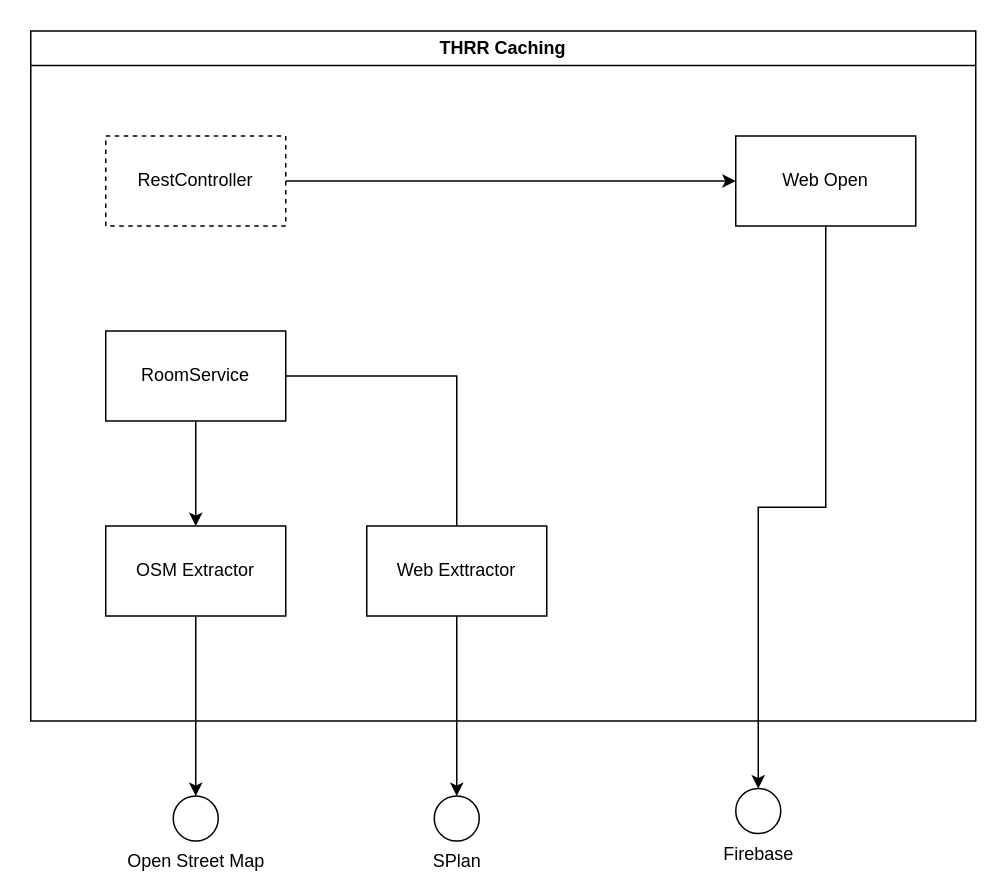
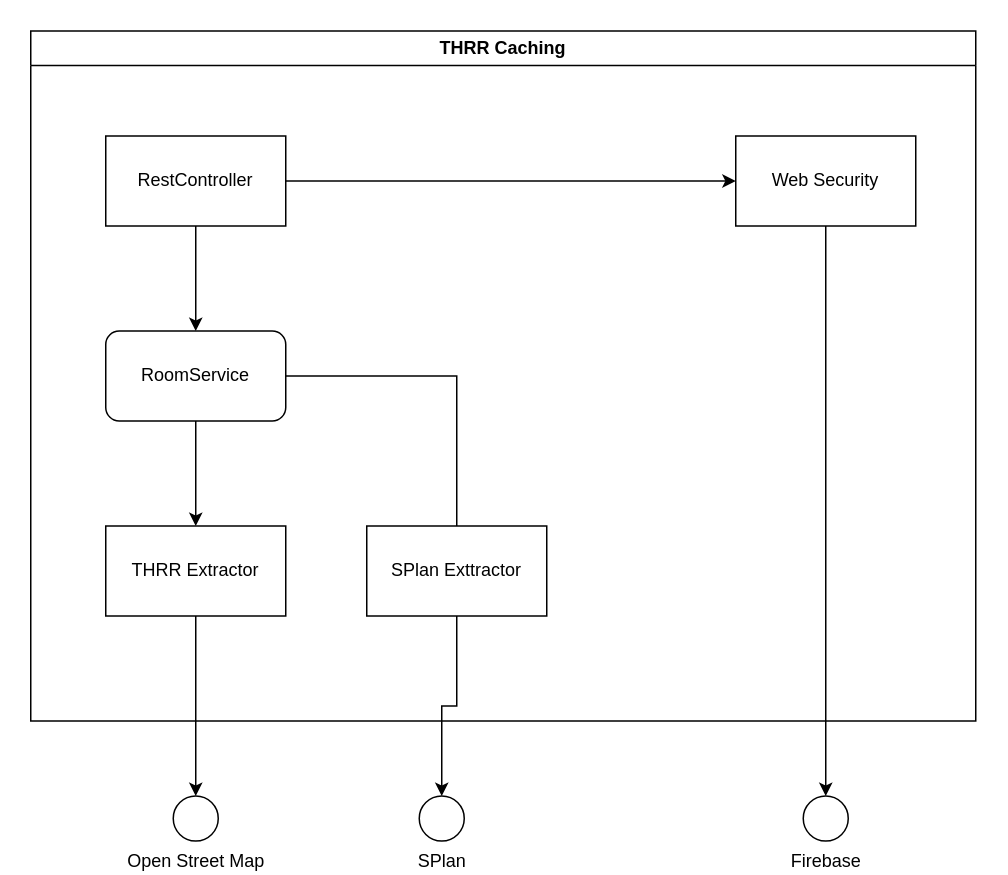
  <mxCell id="0" />
  <mxCell id="1" parent="0" />
  <mxCell id="2" value="THRR Caching" style="swimlane;whiteSpace=wrap;html=1;" vertex="1" parent="1"><mxGeometry x="20" y="20" width="630" height="460" as="geometry" /></mxCell>
+ <mxCell id="3" style="edgeStyle=orthogonalEdgeStyle;rounded=0;orthogonalLoop=1;jettySize=auto;html=1;entryX=0.5;entryY=0;entryDx=0;entryDy=0;" edge="1" parent="2" source="5" target="8"><mxGeometry relative="1" as="geometry" /></mxCell>
  <mxCell id="4" style="edgeStyle=orthogonalEdgeStyle;rounded=0;orthogonalLoop=1;jettySize=auto;html=1;" edge="1" parent="2" source="5" target="11"><mxGeometry relative="1" as="geometry" /></mxCell>
- <mxCell id="5" value="RestController" style="rounded=0;whiteSpace=wrap;html=1;dashed=1;" vertex="1" parent="2"><mxGeometry x="50" y="70" width="120" height="60" as="geometry" /></mxCell>
+ <mxCell id="5" value="RestController" style="rounded=0;whiteSpace=wrap;html=1;" vertex="1" parent="2"><mxGeometry x="50" y="70" width="120" height="60" as="geometry" /></mxCell>
  <mxCell id="6" style="edgeStyle=orthogonalEdgeStyle;rounded=0;orthogonalLoop=1;jettySize=auto;html=1;" edge="1" parent="2" source="8" target="9"><mxGeometry relative="1" as="geometry" /></mxCell>
  <mxCell id="7" style="edgeStyle=orthogonalEdgeStyle;rounded=0;orthogonalLoop=1;jettySize=auto;html=1;endArrow=none;" edge="1" parent="2" source="8" target="10"><mxGeometry relative="1" as="geometry" /></mxCell>
- <mxCell id="8" value="RoomService" style="rounded=0;whiteSpace=wrap;html=1;" vertex="1" parent="2"><mxGeometry x="50" y="200" width="120" height="60" as="geometry" /></mxCell>
- <mxCell id="9" value="OSM Extractor" style="rounded=0;whiteSpace=wrap;html=1;" vertex="1" parent="2"><mxGeometry x="50" y="330" width="120" height="60" as="geometry" /></mxCell>
- <mxCell id="10" value="Web Exttractor" style="rounded=0;whiteSpace=wrap;html=1;" vertex="1" parent="2"><mxGeometry x="224" y="330" width="120" height="60" as="geometry" /></mxCell>
- <mxCell id="11" value="Web Open" style="rounded=0;whiteSpace=wrap;html=1;" vertex="1" parent="2"><mxGeometry x="470" y="70" width="120" height="60" as="geometry" /></mxCell>
- <mxCell id="12" value="Firebase" style="ellipse;html=1;aspect=fixed;labelPosition=center;verticalLabelPosition=bottom;align=center;verticalAlign=top;" vertex="1" parent="1"><mxGeometry x="490" y="525" width="30" height="30" as="geometry" /></mxCell>
+ <mxCell id="8" value="RoomService" style="whiteSpace=wrap;html=1;rounded=1;" vertex="1" parent="2"><mxGeometry x="50" y="200" width="120" height="60" as="geometry" /></mxCell>
+ <mxCell id="9" value="THRR Extractor" style="rounded=0;whiteSpace=wrap;html=1;" vertex="1" parent="2"><mxGeometry x="50" y="330" width="120" height="60" as="geometry" /></mxCell>
+ <mxCell id="10" value="SPlan Exttractor" style="rounded=0;whiteSpace=wrap;html=1;" vertex="1" parent="2"><mxGeometry x="224" y="330" width="120" height="60" as="geometry" /></mxCell>
+ <mxCell id="11" value="Web Security" style="rounded=0;whiteSpace=wrap;html=1;" vertex="1" parent="2"><mxGeometry x="470" y="70" width="120" height="60" as="geometry" /></mxCell>
+ <mxCell id="12" value="Firebase" style="ellipse;html=1;aspect=fixed;labelPosition=center;verticalLabelPosition=bottom;align=center;verticalAlign=top;" vertex="1" parent="1"><mxGeometry x="535" y="530" width="30" height="30" as="geometry" /></mxCell>
  <mxCell id="13" value="Open Street Map" style="ellipse;html=1;aspect=fixed;labelPosition=center;verticalLabelPosition=bottom;align=center;verticalAlign=top;" vertex="1" parent="1"><mxGeometry x="115" y="530" width="30" height="30" as="geometry" /></mxCell>
- <mxCell id="14" value="SPlan" style="ellipse;html=1;aspect=fixed;labelPosition=center;verticalLabelPosition=bottom;align=center;verticalAlign=top;" vertex="1" parent="1"><mxGeometry x="289" y="530" width="30" height="30" as="geometry" /></mxCell>
+ <mxCell id="14" value="SPlan" style="ellipse;html=1;aspect=fixed;labelPosition=center;verticalLabelPosition=bottom;align=center;verticalAlign=top;" vertex="1" parent="1"><mxGeometry x="279" y="530" width="30" height="30" as="geometry" /></mxCell>
  <mxCell id="15" style="edgeStyle=orthogonalEdgeStyle;rounded=0;orthogonalLoop=1;jettySize=auto;html=1;entryX=0.5;entryY=0;entryDx=0;entryDy=0;" edge="1" parent="1" source="11" target="12"><mxGeometry relative="1" as="geometry" /></mxCell>
  <mxCell id="16" style="edgeStyle=orthogonalEdgeStyle;rounded=0;orthogonalLoop=1;jettySize=auto;html=1;entryX=0.5;entryY=0;entryDx=0;entryDy=0;" edge="1" parent="1" source="10" target="14"><mxGeometry relative="1" as="geometry" /></mxCell>
  <mxCell id="17" style="edgeStyle=orthogonalEdgeStyle;rounded=0;orthogonalLoop=1;jettySize=auto;html=1;" edge="1" parent="1" source="9" target="13"><mxGeometry relative="1" as="geometry" /></mxCell>
